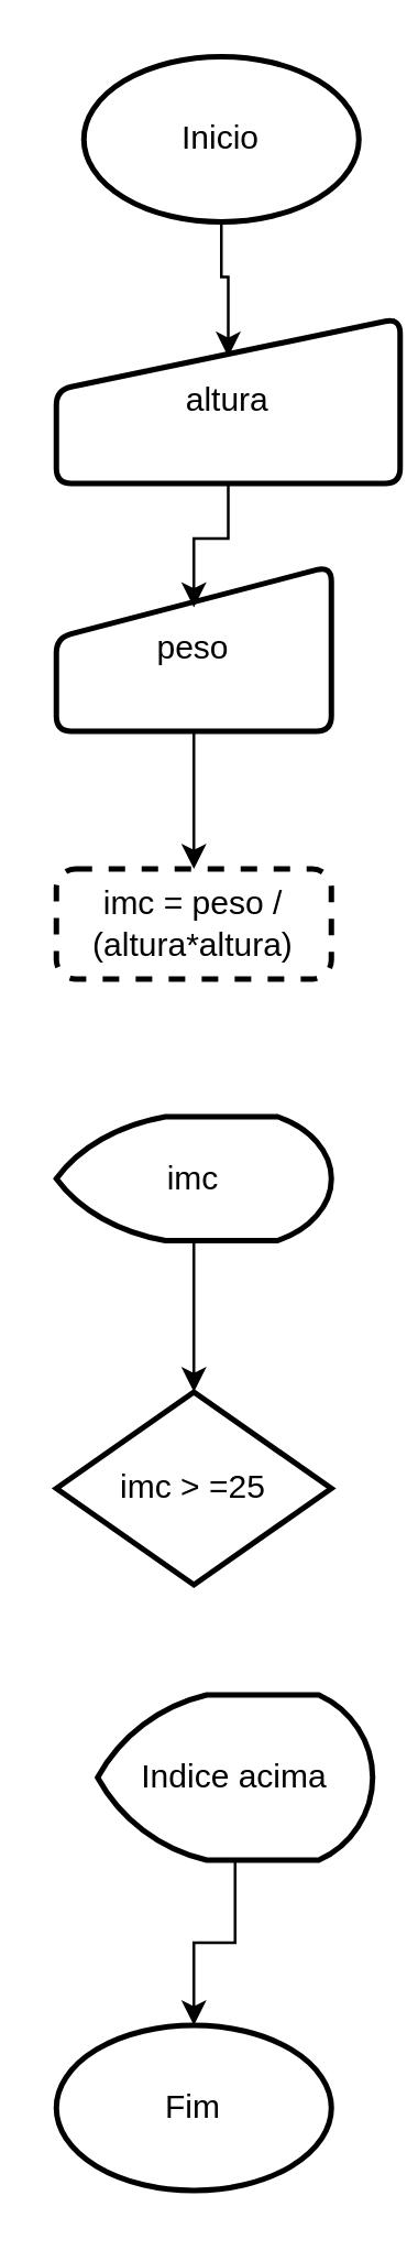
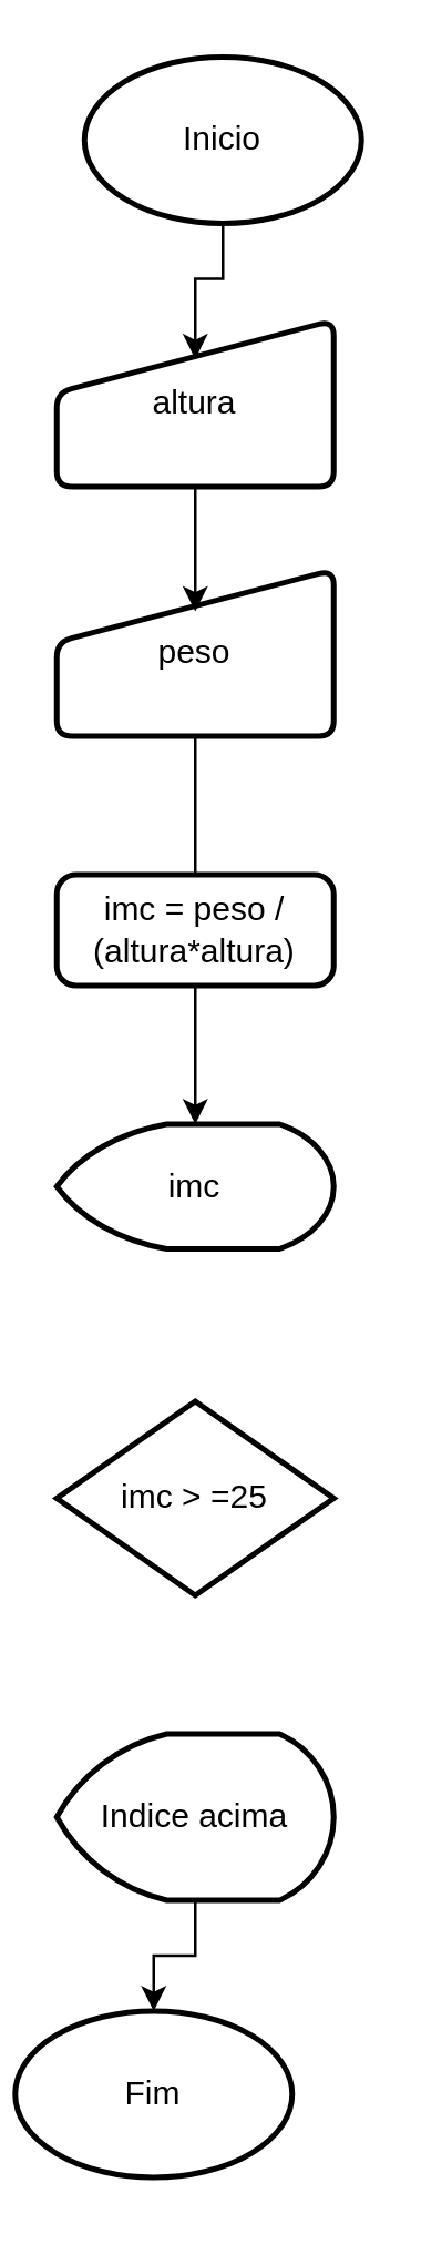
  <mxCell id="0" />
  <mxCell id="1" parent="0" />
  <mxCell id="2" value="Inicio" style="strokeWidth=2;html=1;shape=mxgraph.flowchart.start_1;whiteSpace=wrap;" vertex="1" parent="1"><mxGeometry x="30" y="20" width="100" height="60" as="geometry" /></mxCell>
- <mxCell id="3" value="altura" style="html=1;strokeWidth=2;shape=manualInput;whiteSpace=wrap;rounded=1;size=26;arcSize=11;" vertex="1" parent="1"><mxGeometry x="20" y="115" width="125" height="60" as="geometry" /></mxCell>
+ <mxCell id="3" value="altura" style="html=1;strokeWidth=2;shape=manualInput;whiteSpace=wrap;rounded=1;size=26;arcSize=11;" vertex="1" parent="1"><mxGeometry x="20" y="115" width="100" height="60" as="geometry" /></mxCell>
  <mxCell id="4" value="peso" style="html=1;strokeWidth=2;shape=manualInput;whiteSpace=wrap;rounded=1;size=26;arcSize=11;" vertex="1" parent="1"><mxGeometry x="20" y="205" width="100" height="60" as="geometry" /></mxCell>
  <mxCell id="5" style="edgeStyle=orthogonalEdgeStyle;rounded=0;orthogonalLoop=1;jettySize=auto;html=1;exitX=0.5;exitY=1;exitDx=0;exitDy=0;exitPerimeter=0;entryX=0.5;entryY=0.233;entryDx=0;entryDy=0;entryPerimeter=0;" edge="1" parent="1" source="2" target="3"><mxGeometry relative="1" as="geometry" /></mxCell>
  <mxCell id="6" style="edgeStyle=orthogonalEdgeStyle;rounded=0;orthogonalLoop=1;jettySize=auto;html=1;exitX=0.5;exitY=1;exitDx=0;exitDy=0;entryX=0.5;entryY=0.25;entryDx=0;entryDy=0;entryPerimeter=0;" edge="1" parent="1" source="3" target="4"><mxGeometry relative="1" as="geometry" /></mxCell>
- <mxCell id="7" style="edgeStyle=orthogonalEdgeStyle;rounded=0;orthogonalLoop=1;jettySize=auto;html=1;exitX=0.5;exitY=1;exitDx=0;exitDy=0;entryX=0.5;entryY=0;entryDx=0;entryDy=0;" edge="1" parent="1" source="4" target="8"><mxGeometry relative="1" as="geometry"><mxPoint x="70" y="311.02" as="targetPoint" /></mxGeometry></mxCell>
- <mxCell id="8" value="imc = peso / (altura*altura)" style="rounded=1;whiteSpace=wrap;html=1;absoluteArcSize=1;arcSize=14;strokeWidth=2;dashed=1;" vertex="1" parent="1"><mxGeometry x="20" y="315" width="100" height="40" as="geometry" /></mxCell>
- <mxCell id="9" value="Fim" style="strokeWidth=2;html=1;shape=mxgraph.flowchart.start_1;whiteSpace=wrap;" vertex="1" parent="1"><mxGeometry x="20" y="735" width="100" height="60" as="geometry" /></mxCell>
+ <mxCell id="7" style="edgeStyle=orthogonalEdgeStyle;rounded=0;orthogonalLoop=1;jettySize=auto;html=1;exitX=0.5;exitY=1;exitDx=0;exitDy=0;entryX=0.5;entryY=0;entryDx=0;entryDy=0;endArrow=none;" edge="1" parent="1" source="4" target="8"><mxGeometry relative="1" as="geometry"><mxPoint x="70" y="311.02" as="targetPoint" /></mxGeometry></mxCell>
+ <mxCell id="8" value="imc = peso / (altura*altura)" style="rounded=1;whiteSpace=wrap;html=1;absoluteArcSize=1;arcSize=14;strokeWidth=2;" vertex="1" parent="1"><mxGeometry x="20" y="315" width="100" height="40" as="geometry" /></mxCell>
+ <mxCell id="9" value="Fim" style="strokeWidth=2;html=1;shape=mxgraph.flowchart.start_1;whiteSpace=wrap;" vertex="1" parent="1"><mxGeometry x="5" y="725" width="100" height="60" as="geometry" /></mxCell>
  <mxCell id="10" value="imc" style="strokeWidth=2;html=1;shape=mxgraph.flowchart.display;whiteSpace=wrap;" vertex="1" parent="1"><mxGeometry x="20" y="405" width="100" height="45" as="geometry" /></mxCell>
+ <mxCell id="11" style="edgeStyle=orthogonalEdgeStyle;rounded=0;orthogonalLoop=1;jettySize=auto;html=1;exitX=0.5;exitY=1;exitDx=0;exitDy=0;entryX=0.5;entryY=0;entryDx=0;entryDy=0;entryPerimeter=0;" edge="1" parent="1" source="8" target="10"><mxGeometry relative="1" as="geometry" /></mxCell>
  <mxCell id="12" value="imc &amp;gt; =25" style="strokeWidth=2;html=1;shape=mxgraph.flowchart.decision;whiteSpace=wrap;" vertex="1" parent="1"><mxGeometry x="20" y="505" width="100" height="70" as="geometry" /></mxCell>
- <mxCell id="13" style="edgeStyle=orthogonalEdgeStyle;rounded=0;orthogonalLoop=1;jettySize=auto;html=1;exitX=0.5;exitY=1;exitDx=0;exitDy=0;exitPerimeter=0;entryX=0.5;entryY=0;entryDx=0;entryDy=0;entryPerimeter=0;" edge="1" parent="1" source="10" target="12"><mxGeometry relative="1" as="geometry" /></mxCell>
- <mxCell id="14" value="Indice acima" style="strokeWidth=2;html=1;shape=mxgraph.flowchart.display;whiteSpace=wrap;" vertex="1" parent="1"><mxGeometry x="35" y="615" width="100" height="60" as="geometry" /></mxCell>
+ <mxCell id="14" value="Indice acima" style="strokeWidth=2;html=1;shape=mxgraph.flowchart.display;whiteSpace=wrap;" vertex="1" parent="1"><mxGeometry x="20" y="625" width="100" height="60" as="geometry" /></mxCell>
  <mxCell id="15" style="edgeStyle=orthogonalEdgeStyle;rounded=0;orthogonalLoop=1;jettySize=auto;html=1;exitX=0.5;exitY=1;exitDx=0;exitDy=0;exitPerimeter=0;entryX=0.5;entryY=0;entryDx=0;entryDy=0;entryPerimeter=0;" edge="1" parent="1" source="14" target="9"><mxGeometry relative="1" as="geometry" /></mxCell>
